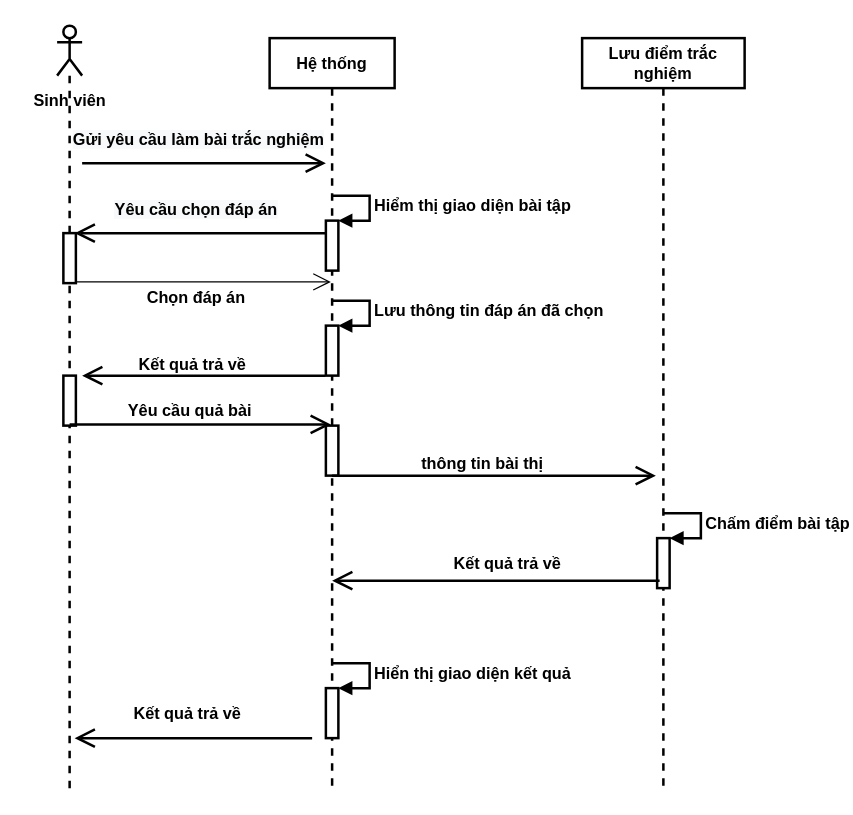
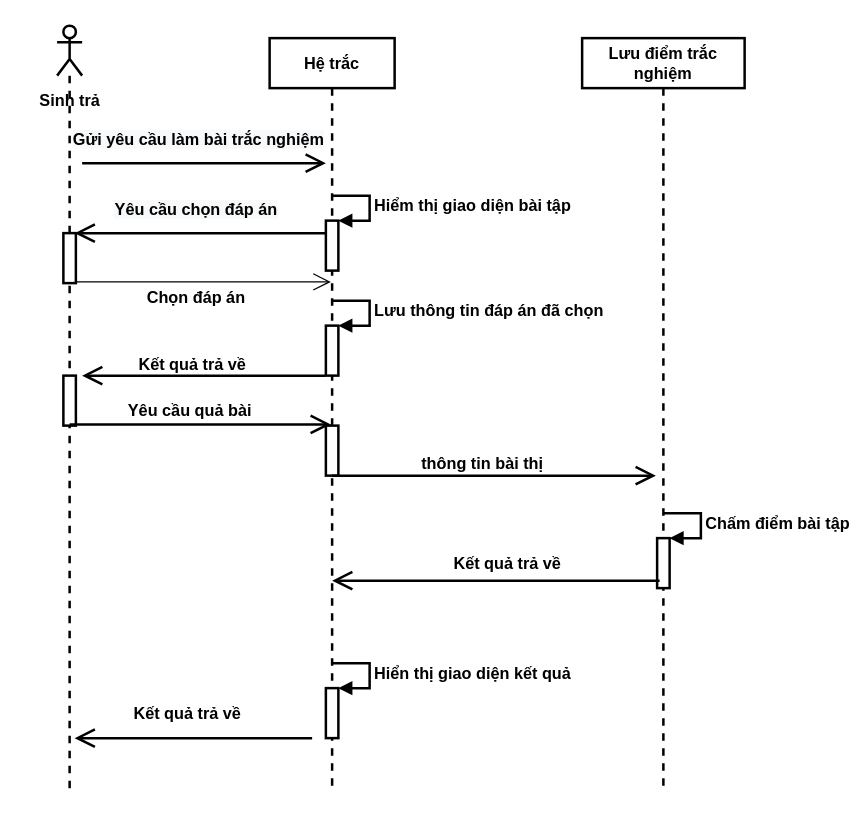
  <mxCell id="0" />
  <mxCell id="1" parent="0" />
  <mxCell id="2" value="" style="shape=umlLifeline;participant=umlActor;perimeter=lifelinePerimeter;whiteSpace=wrap;html=1;container=1;collapsible=0;recursiveResize=0;verticalAlign=top;spacingTop=36;outlineConnect=0;strokeWidth=2;fontSize=13;fontStyle=1" vertex="1" parent="1"><mxGeometry x="45" y="20" width="20" height="610" as="geometry" /></mxCell>
  <mxCell id="3" value="" style="html=1;points=[];perimeter=orthogonalPerimeter;fontSize=13;strokeWidth=2;fontStyle=1" vertex="1" parent="2"><mxGeometry x="5" y="166" width="10" height="40" as="geometry" /></mxCell>
  <mxCell id="4" value="" style="html=1;points=[];perimeter=orthogonalPerimeter;fontSize=13;fontStyle=1;strokeWidth=2;" vertex="1" parent="2"><mxGeometry x="5" y="280" width="10" height="40" as="geometry" /></mxCell>
- <mxCell id="5" value="Hệ thống" style="shape=umlLifeline;perimeter=lifelinePerimeter;whiteSpace=wrap;html=1;container=1;collapsible=0;recursiveResize=0;outlineConnect=0;strokeWidth=2;fontSize=13;fontStyle=1" vertex="1" parent="1"><mxGeometry x="215" y="30" width="100" height="600" as="geometry" /></mxCell>
+ <mxCell id="5" value="Hệ trắc" style="shape=umlLifeline;perimeter=lifelinePerimeter;whiteSpace=wrap;html=1;container=1;collapsible=0;recursiveResize=0;outlineConnect=0;strokeWidth=2;fontSize=13;fontStyle=1" vertex="1" parent="1"><mxGeometry x="215" y="30" width="100" height="600" as="geometry" /></mxCell>
  <mxCell id="6" value="" style="html=1;points=[];perimeter=orthogonalPerimeter;fontSize=13;fontStyle=1;strokeWidth=2;" vertex="1" parent="5"><mxGeometry x="45" y="146" width="10" height="40" as="geometry" /></mxCell>
  <mxCell id="7" value="Hiểm thị giao diện bài tập&amp;nbsp;" style="edgeStyle=orthogonalEdgeStyle;html=1;align=left;spacingLeft=2;endArrow=block;rounded=0;entryX=1;entryY=0;fontSize=13;fontStyle=1;strokeWidth=2;" edge="1" parent="5" target="6"><mxGeometry relative="1" as="geometry"><mxPoint x="50" y="126" as="sourcePoint" /><Array as="points"><mxPoint x="80" y="126" /></Array></mxGeometry></mxCell>
  <mxCell id="8" value="" style="html=1;points=[];perimeter=orthogonalPerimeter;fontSize=13;fontStyle=1;strokeWidth=2;" vertex="1" parent="5"><mxGeometry x="45" y="310" width="10" height="40" as="geometry" /></mxCell>
  <mxCell id="9" value="" style="html=1;points=[];perimeter=orthogonalPerimeter;fontSize=13;fontStyle=1;strokeWidth=2;" vertex="1" parent="5"><mxGeometry x="45" y="230" width="10" height="40" as="geometry" /></mxCell>
  <mxCell id="10" value="Lưu thông tin đáp án đã chọn" style="edgeStyle=orthogonalEdgeStyle;html=1;align=left;spacingLeft=2;endArrow=block;rounded=0;entryX=1;entryY=0;fontSize=13;fontStyle=1;strokeWidth=2;" edge="1" parent="5" target="9"><mxGeometry relative="1" as="geometry"><mxPoint x="50" y="210" as="sourcePoint" /><Array as="points"><mxPoint x="80" y="210" /></Array></mxGeometry></mxCell>
  <mxCell id="11" value="Lưu điểm trắc nghiệm" style="shape=umlLifeline;perimeter=lifelinePerimeter;whiteSpace=wrap;html=1;container=1;collapsible=0;recursiveResize=0;outlineConnect=0;strokeWidth=2;fontSize=13;fontStyle=1" vertex="1" parent="1"><mxGeometry x="465" y="30" width="130" height="600" as="geometry" /></mxCell>
  <mxCell id="12" value="" style="endArrow=open;endFill=1;endSize=12;html=1;rounded=0;strokeWidth=2;fontSize=13;fontStyle=1" edge="1" parent="1"><mxGeometry width="160" relative="1" as="geometry"><mxPoint x="65" y="130" as="sourcePoint" /><mxPoint x="260" y="130" as="targetPoint" /></mxGeometry></mxCell>
  <mxCell id="13" value="&lt;span style=&quot;background-color: rgb(248, 249, 250); font-size: 13px;&quot;&gt;Gửi yêu cầu làm bài trắc nghiệm&lt;/span&gt;" style="edgeLabel;html=1;align=center;verticalAlign=middle;resizable=0;points=[];fontSize=13;fontStyle=1" vertex="1" connectable="0" parent="12"><mxGeometry x="-0.259" y="3" relative="1" as="geometry"><mxPoint x="20" y="-17" as="offset" /></mxGeometry></mxCell>
  <mxCell id="14" value="" style="endArrow=open;endFill=1;endSize=12;html=1;rounded=0;strokeWidth=2;fontSize=13;fontStyle=1" edge="1" parent="1"><mxGeometry width="160" relative="1" as="geometry"><mxPoint x="260" y="186" as="sourcePoint" /><mxPoint x="59" y="186" as="targetPoint" /></mxGeometry></mxCell>
  <mxCell id="15" value="&lt;span style=&quot;background-color: rgb(248, 249, 250); font-size: 13px;&quot;&gt;Yêu cầu chọn đáp án&lt;/span&gt;" style="edgeLabel;html=1;align=center;verticalAlign=middle;resizable=0;points=[];fontSize=13;fontStyle=1" vertex="1" connectable="0" parent="14"><mxGeometry x="0.17" y="5" relative="1" as="geometry"><mxPoint x="13" y="-25" as="offset" /></mxGeometry></mxCell>
- <mxCell id="16" value="&lt;span style=&quot;font-size: 13px;&quot;&gt;Sinh viên&lt;/span&gt;" style="text;html=1;align=center;verticalAlign=middle;resizable=0;points=[];autosize=1;strokeColor=none;fillColor=none;fontSize=13;fontStyle=1" vertex="1" parent="1"><mxGeometry x="20" y="70" width="70" height="20" as="geometry" /></mxCell>
+ <mxCell id="16" value="&lt;span style=&quot;font-size: 13px;&quot;&gt;Sinh trả&lt;/span&gt;" style="text;html=1;align=center;verticalAlign=middle;resizable=0;points=[];autosize=1;strokeColor=none;fillColor=none;fontSize=13;fontStyle=1" vertex="1" parent="1"><mxGeometry x="20" y="70" width="70" height="20" as="geometry" /></mxCell>
  <mxCell id="17" value="" style="endArrow=open;endFill=1;endSize=12;html=1;rounded=0;fontSize=13;fontStyle=1" edge="1" parent="1"><mxGeometry width="160" relative="1" as="geometry"><mxPoint x="60" y="225" as="sourcePoint" /><mxPoint x="264" y="225" as="targetPoint" /></mxGeometry></mxCell>
  <mxCell id="18" value="Chọn đáp án" style="edgeLabel;html=1;align=center;verticalAlign=middle;resizable=0;points=[];fontSize=13;fontStyle=1" vertex="1" connectable="0" parent="17"><mxGeometry x="-0.196" y="4" relative="1" as="geometry"><mxPoint x="13" y="15" as="offset" /></mxGeometry></mxCell>
  <mxCell id="19" value="" style="endArrow=open;endFill=1;endSize=12;html=1;rounded=0;strokeWidth=2;fontSize=13;fontStyle=1" edge="1" parent="1"><mxGeometry width="160" relative="1" as="geometry"><mxPoint x="259.5" y="300" as="sourcePoint" /><mxPoint x="65" y="300" as="targetPoint" /></mxGeometry></mxCell>
  <mxCell id="20" value="&lt;span style=&quot;font-size: 13px;&quot;&gt;Kết quả trả về&lt;/span&gt;" style="edgeLabel;html=1;align=center;verticalAlign=middle;resizable=0;points=[];fontSize=13;fontStyle=1" vertex="1" connectable="0" parent="19"><mxGeometry x="-0.115" relative="1" as="geometry"><mxPoint x="-21" y="-10" as="offset" /></mxGeometry></mxCell>
  <mxCell id="21" value="" style="endArrow=open;endFill=1;endSize=12;html=1;rounded=0;strokeWidth=2;exitX=0.5;exitY=0.975;exitDx=0;exitDy=0;exitPerimeter=0;fontSize=13;fontStyle=1" edge="1" parent="1" source="4" target="5"><mxGeometry width="160" relative="1" as="geometry"><mxPoint x="165" y="250" as="sourcePoint" /><mxPoint x="325" y="250" as="targetPoint" /></mxGeometry></mxCell>
  <mxCell id="22" value="&lt;span style=&quot;font-size: 13px;&quot;&gt;&lt;span style=&quot;font-size: 13px;&quot;&gt;Yêu cầu quả bài&lt;/span&gt;&lt;/span&gt;" style="edgeLabel;html=1;align=center;verticalAlign=middle;resizable=0;points=[];fontSize=13;fontStyle=1" vertex="1" connectable="0" parent="1"><mxGeometry x="162.5" y="300" as="geometry"><mxPoint x="-12" y="27" as="offset" /></mxGeometry></mxCell>
  <mxCell id="23" value="" style="endArrow=open;endFill=1;endSize=12;html=1;rounded=0;strokeWidth=2;fontSize=13;fontStyle=1" edge="1" parent="1" source="5"><mxGeometry width="160" relative="1" as="geometry"><mxPoint x="315" y="380" as="sourcePoint" /><mxPoint x="524" y="380" as="targetPoint" /></mxGeometry></mxCell>
  <mxCell id="24" value="" style="html=1;points=[];perimeter=orthogonalPerimeter;fontSize=13;fontStyle=1;strokeWidth=2;" vertex="1" parent="1"><mxGeometry x="525" y="430" width="10" height="40" as="geometry" /></mxCell>
  <mxCell id="25" value="Chấm điểm bài tập" style="edgeStyle=orthogonalEdgeStyle;html=1;align=left;spacingLeft=2;endArrow=block;rounded=0;entryX=1;entryY=0;fontSize=13;fontStyle=1;strokeWidth=2;" edge="1" parent="1" target="24"><mxGeometry relative="1" as="geometry"><mxPoint x="530" y="410" as="sourcePoint" /><Array as="points"><mxPoint x="560" y="410" /></Array></mxGeometry></mxCell>
  <mxCell id="26" value="thông tin bài thị" style="text;html=1;align=center;verticalAlign=middle;resizable=0;points=[];autosize=1;strokeColor=none;fillColor=none;fontSize=13;fontStyle=1" vertex="1" parent="1"><mxGeometry x="325" y="360" width="120" height="20" as="geometry" /></mxCell>
  <mxCell id="27" value="" style="html=1;points=[];perimeter=orthogonalPerimeter;fontSize=13;fontStyle=1;strokeWidth=2;" vertex="1" parent="1"><mxGeometry x="260" y="550" width="10" height="40" as="geometry" /></mxCell>
  <mxCell id="28" value="Hiển thị giao diện kết quả" style="edgeStyle=orthogonalEdgeStyle;html=1;align=left;spacingLeft=2;endArrow=block;rounded=0;entryX=1;entryY=0;fontSize=13;fontStyle=1;strokeWidth=2;" edge="1" parent="1" target="27"><mxGeometry relative="1" as="geometry"><mxPoint x="265" y="530" as="sourcePoint" /><Array as="points"><mxPoint x="295" y="530" /></Array></mxGeometry></mxCell>
  <mxCell id="29" value="" style="endArrow=open;endFill=1;endSize=12;html=1;rounded=0;fontSize=13;fontStyle=1;strokeWidth=2;" edge="1" parent="1"><mxGeometry width="160" relative="1" as="geometry"><mxPoint x="249" y="590" as="sourcePoint" /><mxPoint x="59" y="590" as="targetPoint" /></mxGeometry></mxCell>
  <mxCell id="30" value="&lt;span style=&quot;font-size: 13px; background-color: rgb(255, 255, 255);&quot;&gt;Kết quả trả về&lt;/span&gt;" style="text;html=1;align=center;verticalAlign=middle;resizable=0;points=[];autosize=1;strokeColor=none;fillColor=none;fontSize=13;fontStyle=1" vertex="1" parent="1"><mxGeometry x="99" y="560" width="100" height="20" as="geometry" /></mxCell>
  <mxCell id="31" value="" style="endArrow=open;endFill=1;endSize=12;html=1;rounded=0;strokeWidth=2;exitX=0.2;exitY=0.85;exitDx=0;exitDy=0;exitPerimeter=0;fontSize=13;fontStyle=1" edge="1" parent="1" source="24" target="5"><mxGeometry width="160" relative="1" as="geometry"><mxPoint x="165" y="350" as="sourcePoint" /><mxPoint x="325" y="350" as="targetPoint" /></mxGeometry></mxCell>
  <mxCell id="32" value="&lt;span style=&quot;font-size: 13px; background-color: rgb(255, 255, 255);&quot;&gt;Kết quả trả về&lt;/span&gt;" style="text;html=1;align=center;verticalAlign=middle;resizable=0;points=[];autosize=1;strokeColor=none;fillColor=none;fontSize=13;fontStyle=1" vertex="1" parent="1"><mxGeometry x="355" y="440" width="100" height="20" as="geometry" /></mxCell>
